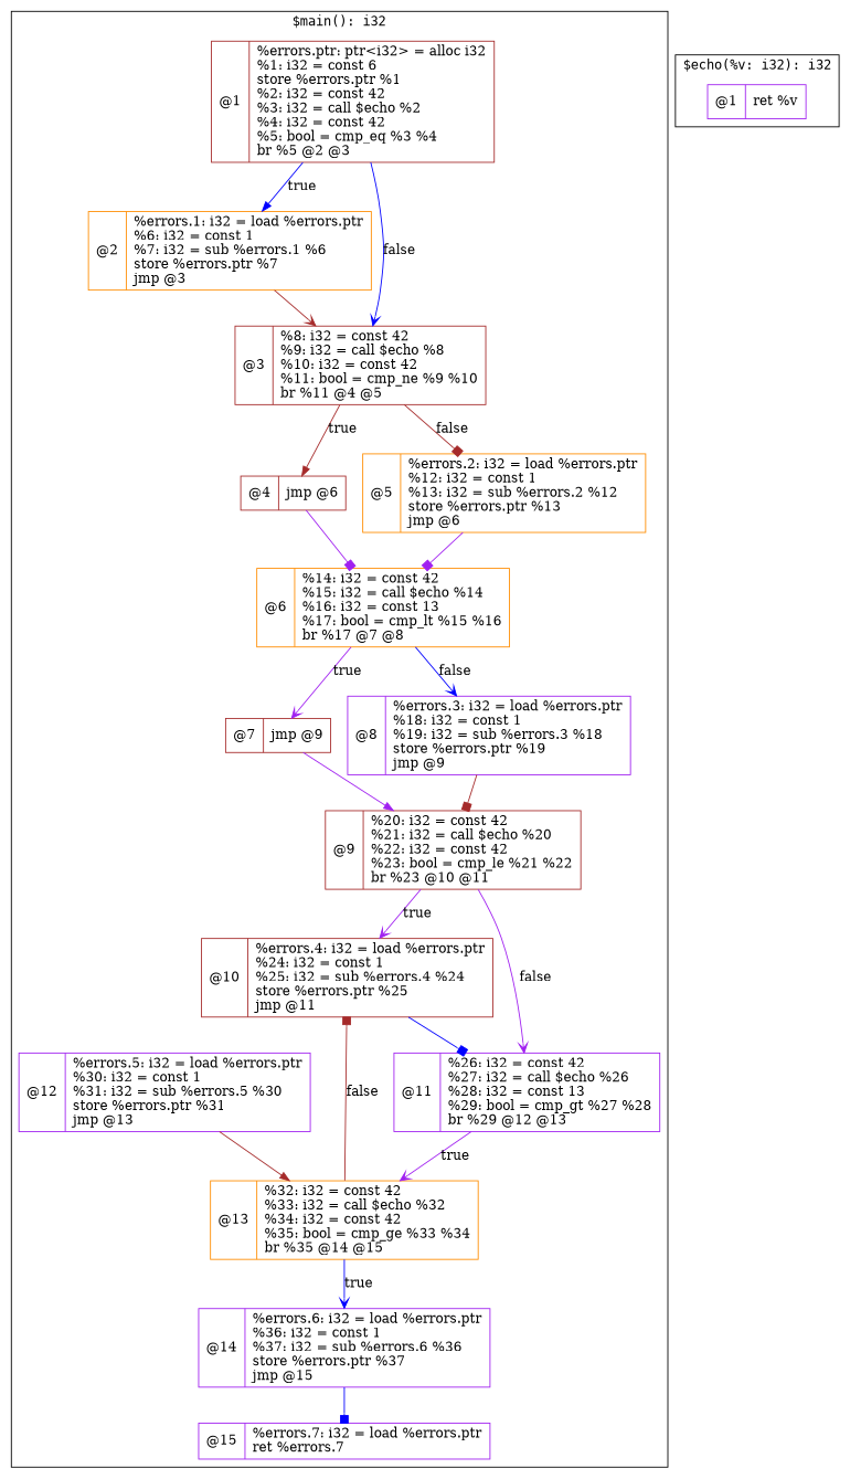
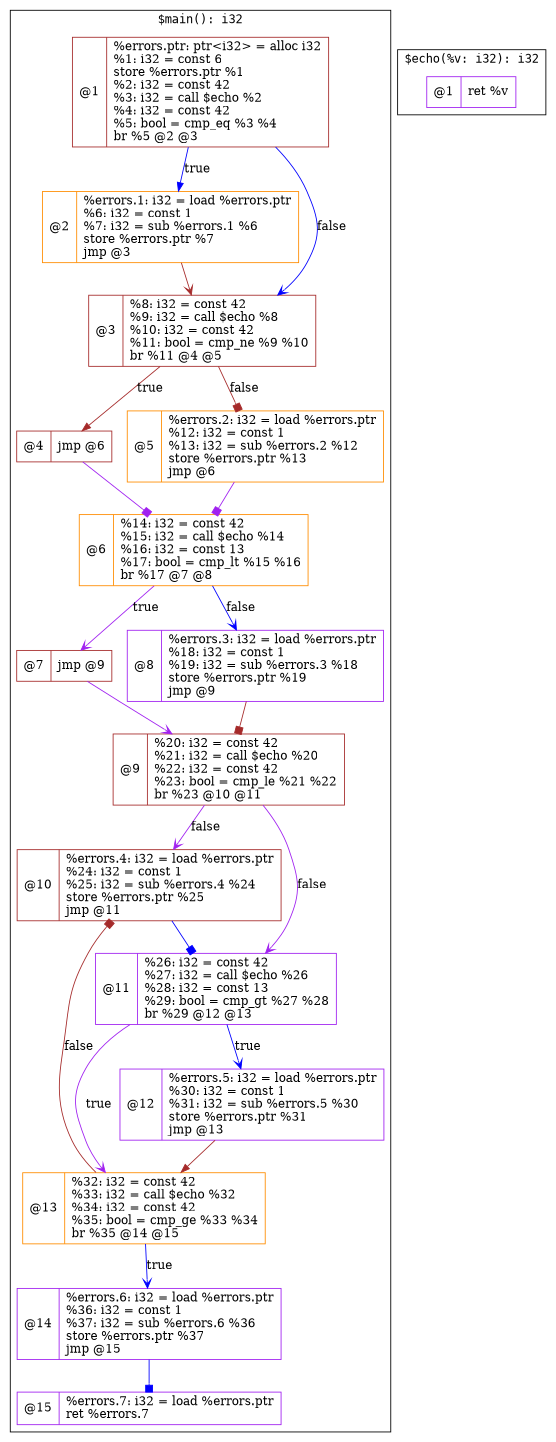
  digraph {
    fontname=monospace
    node [color=brown shape=record]
    edge [arrowhead=vee color=blue]
    n1 [label="@1|%errors.ptr: ptr&lt;i32&gt; = alloc i32\l%1: i32 = const 6\lstore %errors.ptr %1\l%2: i32 = const 42\l%3: i32 = call $echo %2\l%4: i32 = const 42\l%5: bool = cmp_eq %3 %4\lbr %5 @2 @3\l"]
    n2 [color=darkorange label="@2|%errors.1: i32 = load %errors.ptr\l%6: i32 = const 1\l%7: i32 = sub %errors.1 %6\lstore %errors.ptr %7\ljmp @3\l"]
    n3 [label="@3|%8: i32 = const 42\l%9: i32 = call $echo %8\l%10: i32 = const 42\l%11: bool = cmp_ne %9 %10\lbr %11 @4 @5\l"]
    n4 [label="@4|jmp @6\l"]
    n5 [color=darkorange label="@5|%errors.2: i32 = load %errors.ptr\l%12: i32 = const 1\l%13: i32 = sub %errors.2 %12\lstore %errors.ptr %13\ljmp @6\l"]
    n6 [color=darkorange label="@6|%14: i32 = const 42\l%15: i32 = call $echo %14\l%16: i32 = const 13\l%17: bool = cmp_lt %15 %16\lbr %17 @7 @8\l"]
    n7 [label="@7|jmp @9\l"]
    n8 [color=purple label="@8|%errors.3: i32 = load %errors.ptr\l%18: i32 = const 1\l%19: i32 = sub %errors.3 %18\lstore %errors.ptr %19\ljmp @9\l"]
    n9 [label="@9|%20: i32 = const 42\l%21: i32 = call $echo %20\l%22: i32 = const 42\l%23: bool = cmp_le %21 %22\lbr %23 @10 @11\l"]
    n10 [label="@10|%errors.4: i32 = load %errors.ptr\l%24: i32 = const 1\l%25: i32 = sub %errors.4 %24\lstore %errors.ptr %25\ljmp @11\l"]
    n11 [color=purple label="@11|%26: i32 = const 42\l%27: i32 = call $echo %26\l%28: i32 = const 13\l%29: bool = cmp_gt %27 %28\lbr %29 @12 @13\l"]
    n12 [color=purple label="@12|%errors.5: i32 = load %errors.ptr\l%30: i32 = const 1\l%31: i32 = sub %errors.5 %30\lstore %errors.ptr %31\ljmp @13\l"]
    n13 [color=darkorange label="@13|%32: i32 = const 42\l%33: i32 = call $echo %32\l%34: i32 = const 42\l%35: bool = cmp_ge %33 %34\lbr %35 @14 @15\l"]
    n14 [color=purple label="@14|%errors.6: i32 = load %errors.ptr\l%36: i32 = const 1\l%37: i32 = sub %errors.6 %36\lstore %errors.ptr %37\ljmp @15\l"]
    n15 [color=purple label="@15|%errors.7: i32 = load %errors.ptr\lret %errors.7\l"]
    n16 [color=purple label="@1|ret %v\l"]
    subgraph cluster_1 {
      label="$main(): i32"
      n1
      n2
      n3
      n4
      n5
      n6
      n7
      n8
      n9
      n10
      n11
      n12
      n13
      n14
      n15
    }
    subgraph cluster_2 {
      label="$echo(%v: i32): i32"
      n16
    }
    n1 -> n2 [arrowhead=normal label=true]
    n1 -> n3 [label=false]
    n2 -> n3 [color=brown]
    n3 -> n4 [arrowhead=normal color=brown label=true]
    n3 -> n5 [arrowhead=box color=brown label=false]
    n4 -> n6 [arrowhead=box color=purple]
    n5 -> n6 [arrowhead=box color=purple]
    n6 -> n7 [color=purple label=true]
    n6 -> n8 [label=false]
-   n7 -> n9 [arrowhead=normal color=purple]
+   n7 -> n9 [color=purple]
    n8 -> n9 [arrowhead=box color=brown]
-   n9 -> n10 [color=purple label=true]
+   n9 -> n10 [color=purple label=false]
    n9 -> n11 [color=purple label=false]
    n10 -> n11 [arrowhead=box]
+   n11 -> n12 [label=true]
    n11 -> n13 [color=purple label=true]
    n12 -> n13 [arrowhead=normal color=brown]
    n13 -> n10 [arrowhead=box color=brown label=false]
    n13 -> n14 [label=true]
    n14 -> n15 [arrowhead=box]
  }
